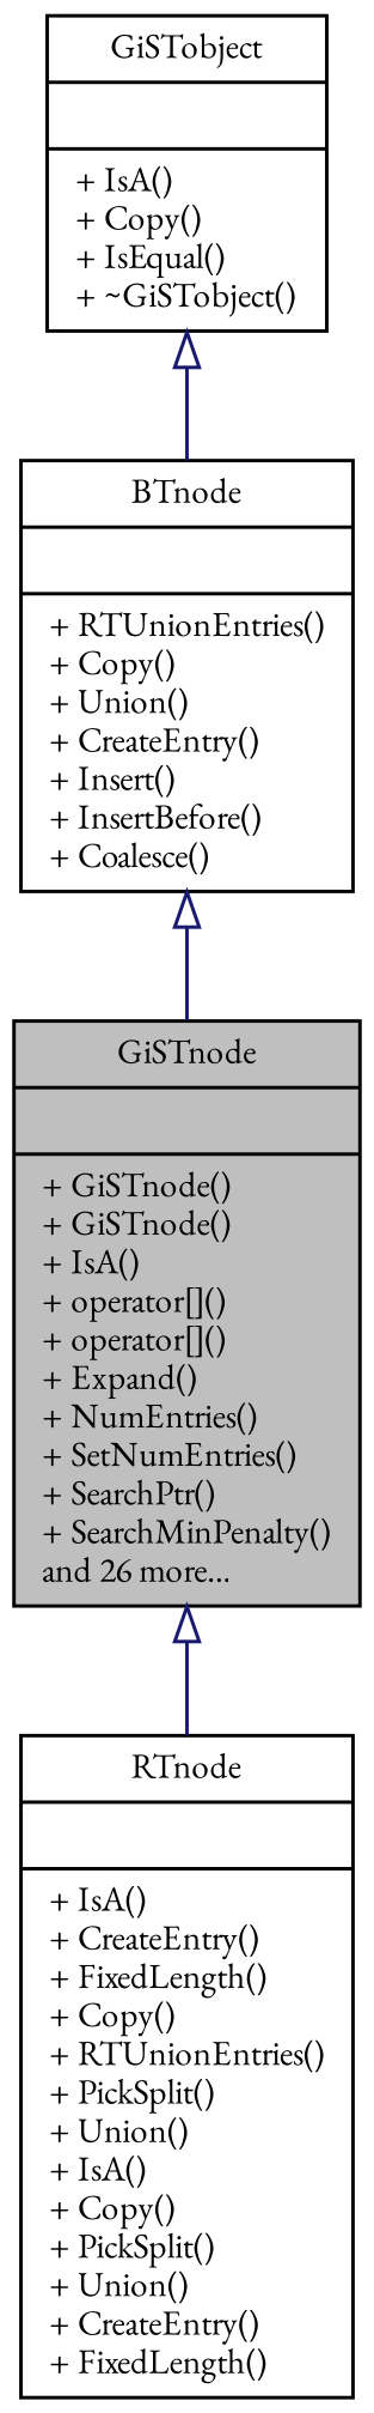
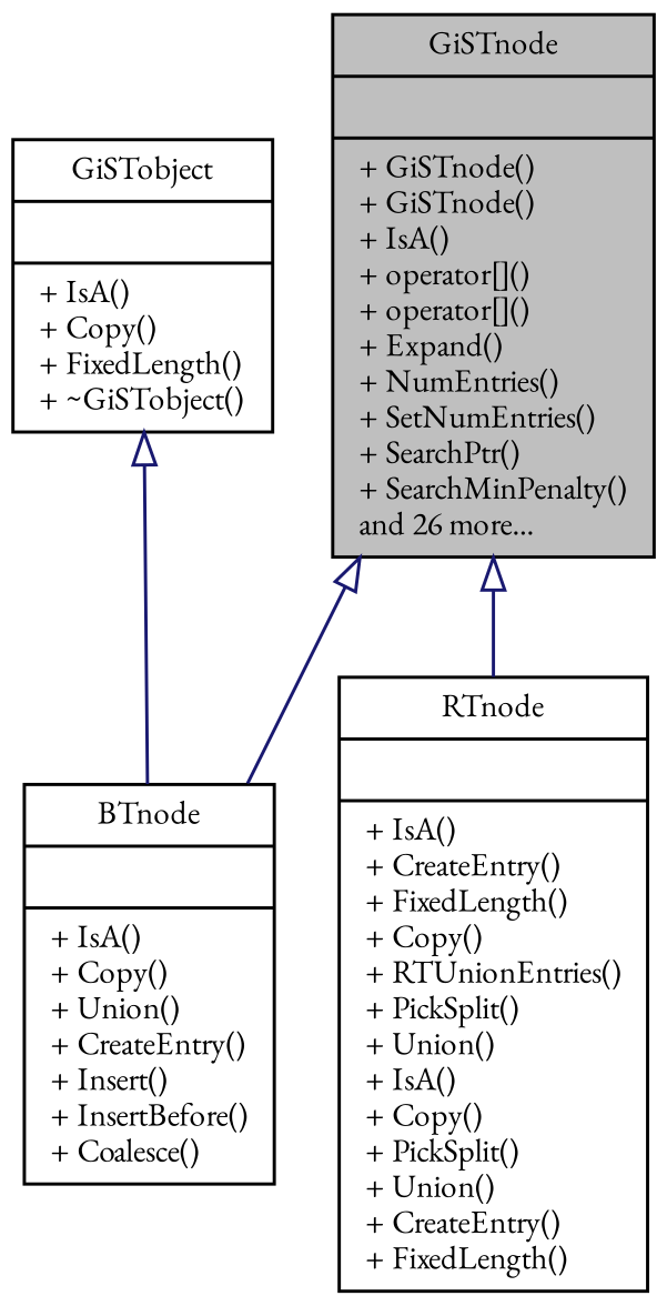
  digraph {
    fontname="EB Garamond"
    node [color=black fillcolor=white fontname="EB Garamond" fontsize=10 shape=record style=filled]
    edge [arrowtail=onormal color=midnightblue dir=back fontname="EB Garamond" fontsize=10 labelfontname=Helvetica labelfontsize=10 style=solid]
    n1 [fillcolor=grey75 fontcolor=black height=0.2 label="{GiSTnode\n||+ GiSTnode()\l+ GiSTnode()\l+ IsA()\l+ operator[]()\l+ operator[]()\l+ Expand()\l+ NumEntries()\l+ SetNumEntries()\l+ SearchPtr()\l+ SearchMinPenalty()\land 26 more...\l}" width=0.4]
-   n2 [height=0.2 label="{BTnode\n||+ RTUnionEntries()\l+ Copy()\l+ Union()\l+ CreateEntry()\l+ Insert()\l+ InsertBefore()\l+ Coalesce()\l}" width=0.4]
+   n2 [height=0.2 label="{BTnode\n||+ IsA()\l+ Copy()\l+ Union()\l+ CreateEntry()\l+ Insert()\l+ InsertBefore()\l+ Coalesce()\l}" width=0.4]
    n3 [height=0.2 label="{RTnode\n||+ IsA()\l+ CreateEntry()\l+ FixedLength()\l+ Copy()\l+ RTUnionEntries()\l+ PickSplit()\l+ Union()\l+ IsA()\l+ Copy()\l+ PickSplit()\l+ Union()\l+ CreateEntry()\l+ FixedLength()\l}" width=0.4]
-   n4 [height=0.2 label="{GiSTobject\n||+ IsA()\l+ Copy()\l+ IsEqual()\l+ ~GiSTobject()\l}" width=0.4]
-   n2 -> n1
+   n4 [height=0.2 label="{GiSTobject\n||+ IsA()\l+ Copy()\l+ FixedLength()\l+ ~GiSTobject()\l}" width=0.4]
+   n1 -> n2
    n1 -> n3
    n4 -> n2
  }
